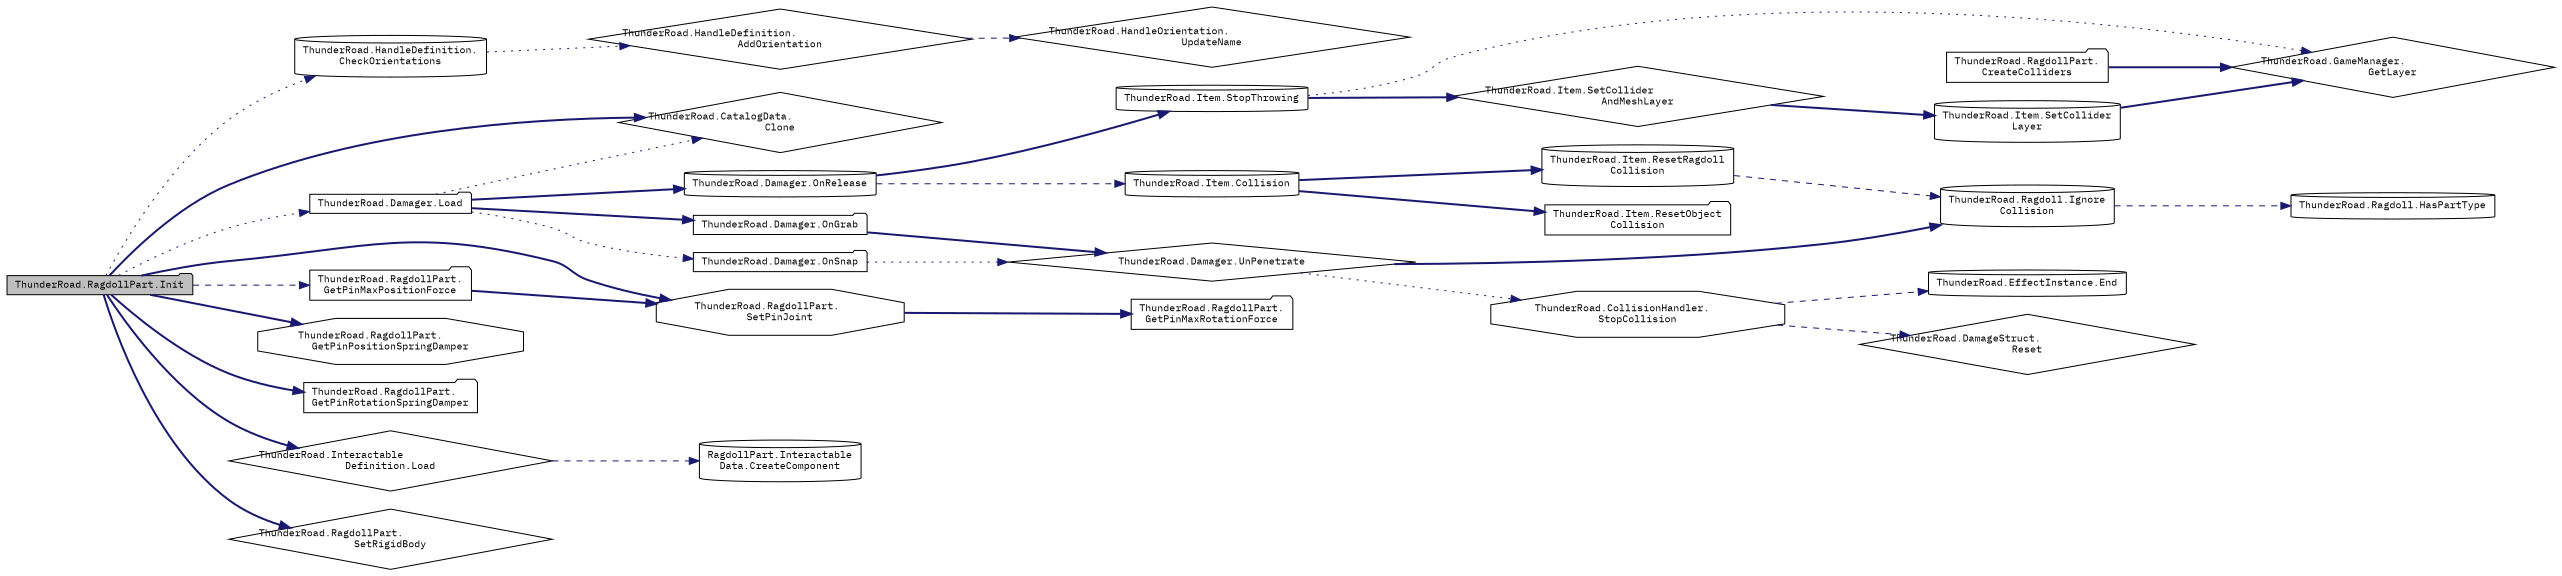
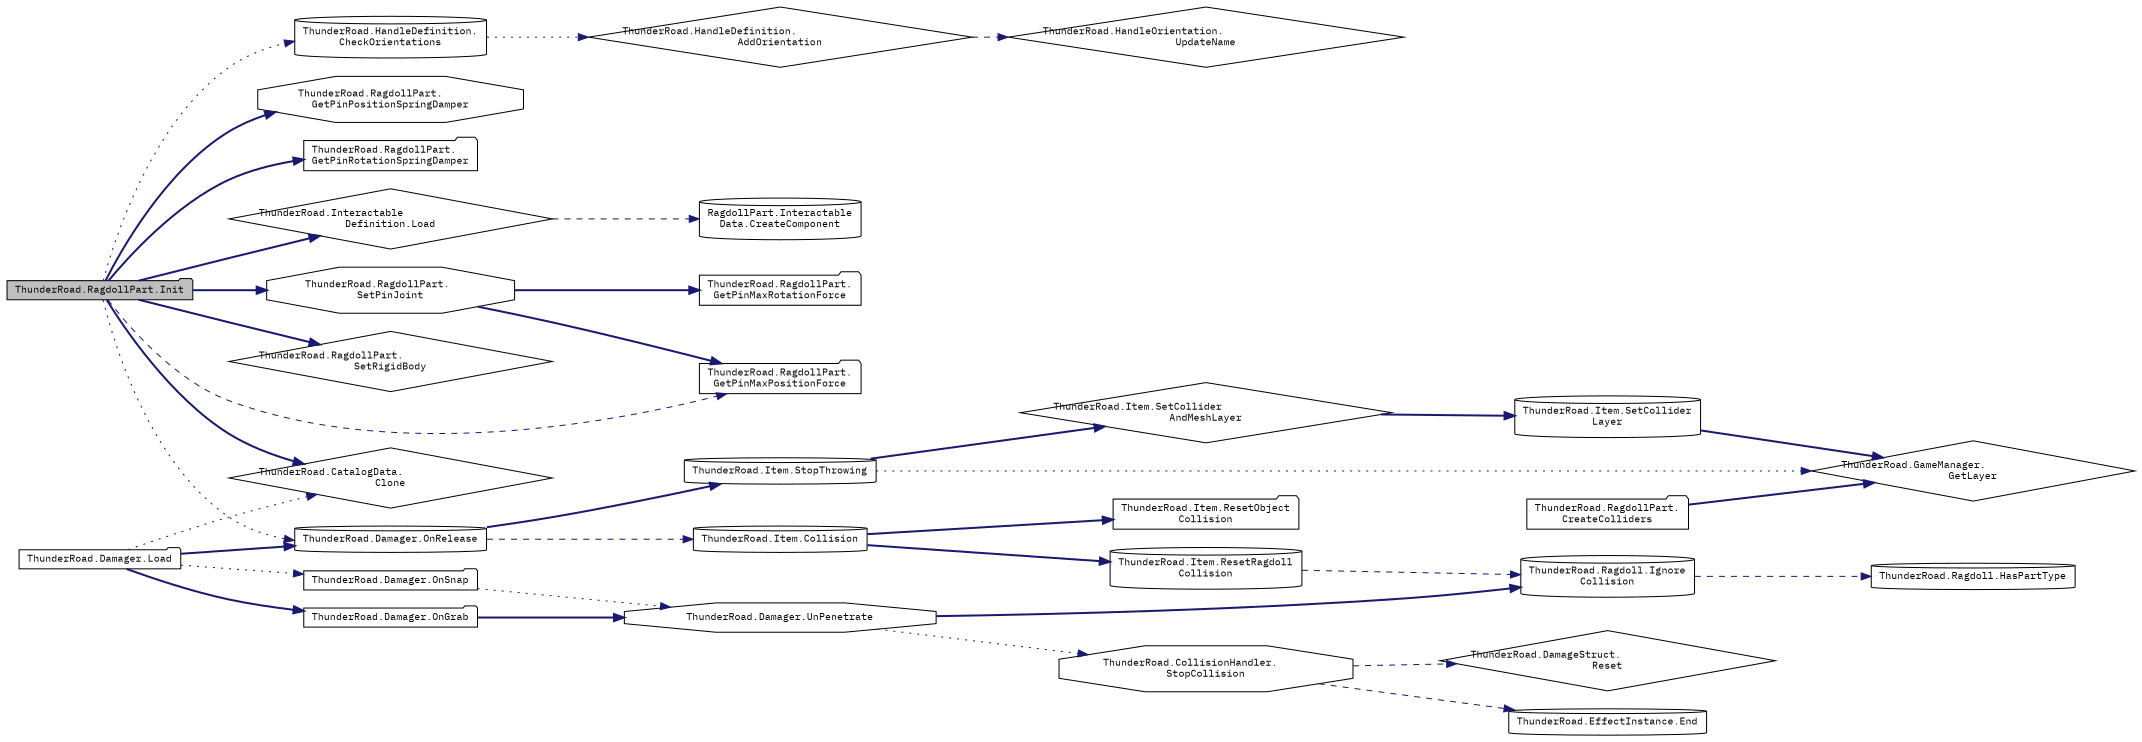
  digraph {
    fontname="IBM Plex Mono"
    rankdir=LR
    node [color=black fillcolor=white fontname="IBM Plex Mono" fontsize=10 shape=cylinder style=filled]
    edge [color=midnightblue fontname="IBM Plex Mono" fontsize=10 labelfontname=Helvetica labelfontsize=10 style=bold]
    n1 [fillcolor=grey75 fontcolor=black height=0.2 label="ThunderRoad.RagdollPart.Init" shape=folder width=0.4]
    n2 [height=0.2 label="ThunderRoad.HandleDefinition.\lCheckOrientations" width=0.4]
    n3 [height=0.2 label="ThunderRoad.CatalogData.\lClone" shape=diamond width=0.4]
    n4 [height=0.2 label="ThunderRoad.RagdollPart.\lGetPinMaxPositionForce" shape=folder width=0.4]
    n5 [height=0.2 label="ThunderRoad.RagdollPart.\lGetPinPositionSpringDamper" shape=octagon width=0.4]
    n6 [height=0.2 label="ThunderRoad.RagdollPart.\lGetPinRotationSpringDamper" shape=folder width=0.4]
    n7 [height=0.2 label="ThunderRoad.Damager.Load" shape=folder width=0.4]
    n8 [height=0.2 label="ThunderRoad.Interactable\lDefinition.Load" shape=diamond width=0.4]
    n9 [height=0.2 label="ThunderRoad.RagdollPart.\lSetPinJoint" shape=octagon width=0.4]
    n10 [height=0.2 label="ThunderRoad.RagdollPart.\lSetRigidBody" shape=diamond width=0.4]
    n11 [height=0.2 label="ThunderRoad.HandleDefinition.\lAddOrientation" shape=diamond width=0.4]
    n12 [height=0.2 label="ThunderRoad.RagdollPart.\lCreateColliders" shape=folder width=0.4]
    n13 [height=0.2 label="ThunderRoad.GameManager.\lGetLayer" shape=diamond width=0.4]
    n14 [height=0.2 label="ThunderRoad.RagdollPart.\lGetPinMaxRotationForce" shape=folder width=0.4]
    n15 [height=0.2 label="ThunderRoad.Damager.OnGrab" shape=folder width=0.4]
    n16 [height=0.2 label="ThunderRoad.Damager.OnRelease" width=0.4]
    n17 [height=0.2 label="ThunderRoad.Damager.OnSnap" shape=folder width=0.4]
    n18 [height=0.2 label="RagdollPart.Interactable\lData.CreateComponent" width=0.4]
    n19 [height=0.2 label="ThunderRoad.HandleOrientation.\lUpdateName" shape=diamond width=0.4]
-   n20 [height=0.2 label="ThunderRoad.Damager.UnPenetrate" shape=diamond width=0.4]
+   n20 [height=0.2 label="ThunderRoad.Damager.UnPenetrate" shape=octagon width=0.4]
    n21 [height=0.2 label="ThunderRoad.Item.Collision" width=0.4]
    n22 [height=0.2 label="ThunderRoad.Item.StopThrowing" width=0.4]
    n23 [height=0.2 label="ThunderRoad.Ragdoll.Ignore\lCollision" width=0.4]
    n24 [height=0.2 label="ThunderRoad.CollisionHandler.\lStopCollision" shape=octagon width=0.4]
    n25 [height=0.2 label="ThunderRoad.Ragdoll.HasPartType" width=0.4]
    n26 [height=0.2 label="ThunderRoad.EffectInstance.End" width=0.4]
    n27 [height=0.2 label="ThunderRoad.DamageStruct.\lReset" shape=diamond width=0.4]
    n28 [height=0.2 label="ThunderRoad.Item.ResetObject\lCollision" shape=folder width=0.4]
    n29 [height=0.2 label="ThunderRoad.Item.ResetRagdoll\lCollision" width=0.4]
    n30 [height=0.2 label="ThunderRoad.Item.SetCollider\lAndMeshLayer" shape=diamond width=0.4]
    n31 [height=0.2 label="ThunderRoad.Item.SetCollider\lLayer" width=0.4]
    n1 -> n2 [style=dotted]
    n1 -> n3
    n1 -> n4 [style=dashed]
    n1 -> n5
    n1 -> n6
-   n1 -> n7 [style=dotted]
+   n1 -> n16 [style=dotted]
    n1 -> n8
    n1 -> n9
    n1 -> n10
    n2 -> n11 [style=dotted]
    n7 -> n3 [style=dotted]
    n7 -> n15
    n7 -> n16
    n7 -> n17 [style=dotted]
    n8 -> n18 [style=dashed]
-   n4 -> n9
+   n9 -> n4
    n9 -> n14
    n11 -> n19 [style=dashed]
    n12 -> n13
    n15 -> n20
    n16 -> n21 [style=dashed]
    n16 -> n22
    n17 -> n20 [style=dotted]
    n20 -> n23
    n20 -> n24 [style=dotted]
    n21 -> n28
    n21 -> n29
    n22 -> n13 [style=dotted]
    n22 -> n30
    n23 -> n25 [style=dashed]
    n24 -> n26 [style=dashed]
    n24 -> n27 [style=dashed]
    n29 -> n23 [style=dashed]
    n30 -> n31
    n31 -> n13
  }
